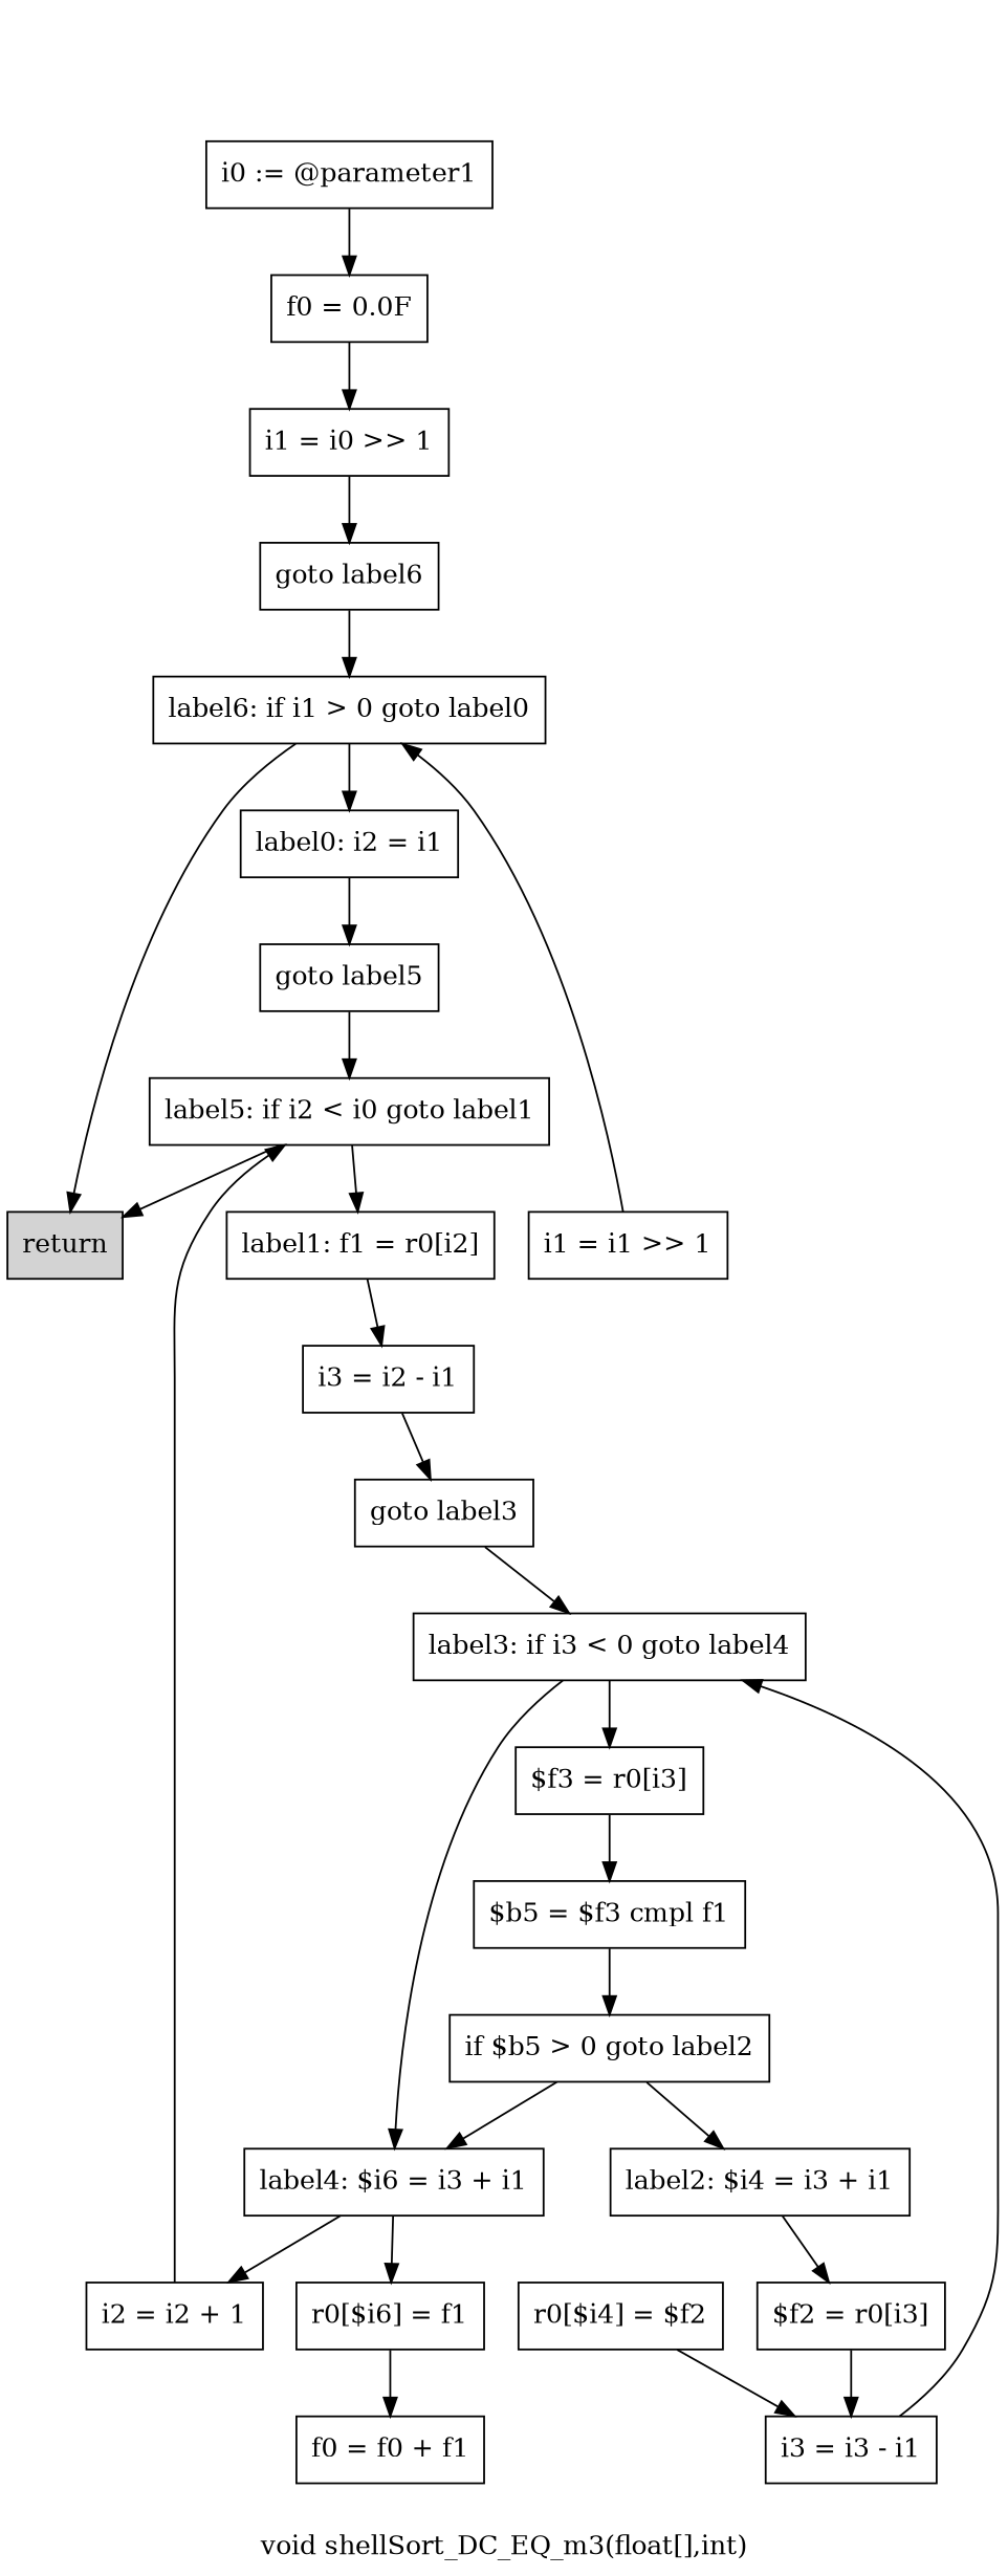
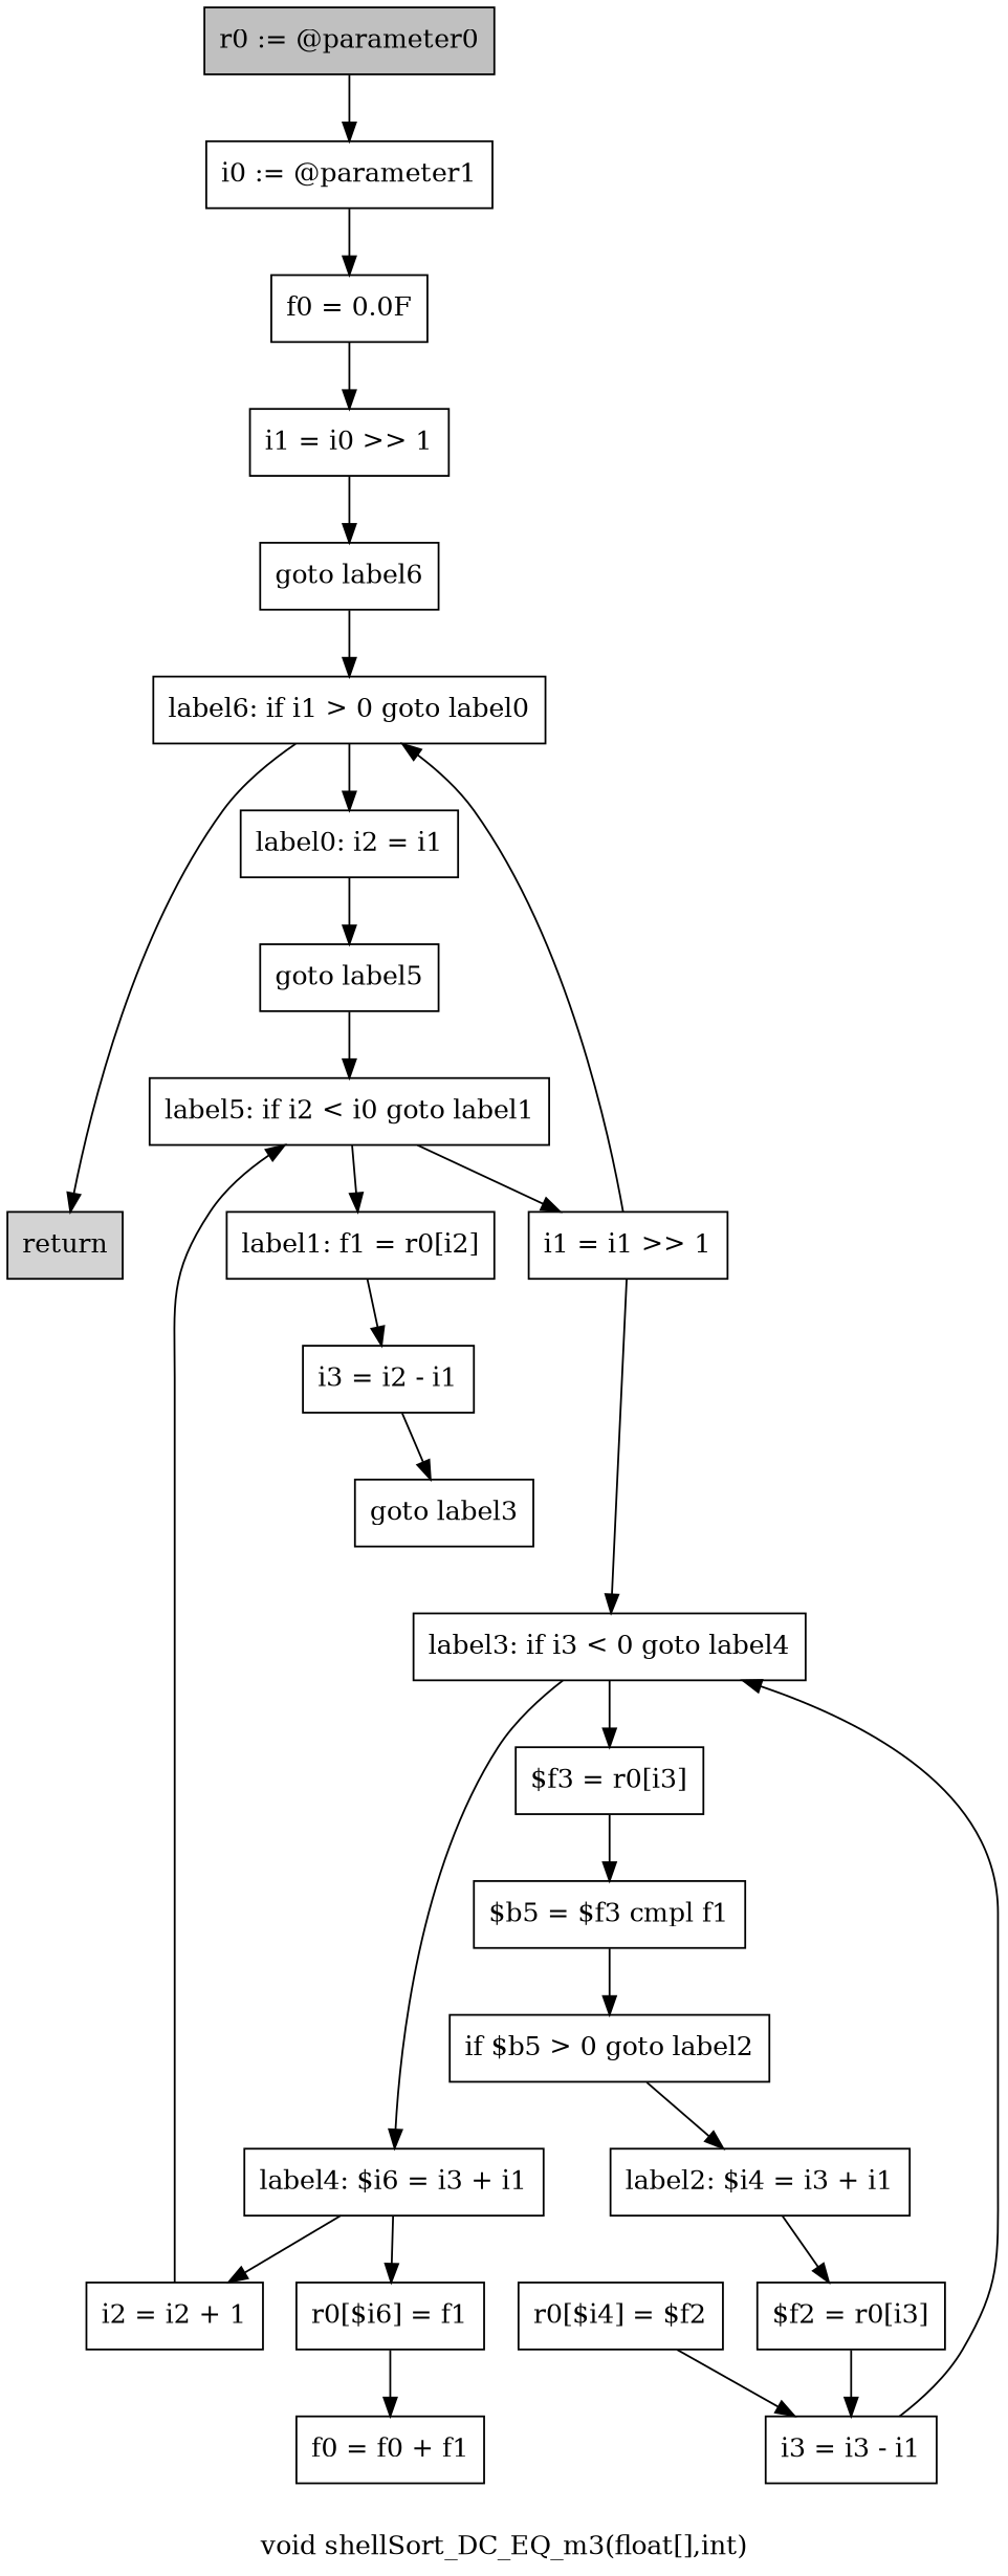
  digraph {
    label="void shellSort_DC_EQ_m3(float[],int)"
    node [shape=box]
+   n1 [fillcolor=gray label="r0 := @parameter0" style=filled]
    n2 [label="i0 := @parameter1"]
    n3 [label="f0 = 0.0F"]
    n4 [label="i1 = i0 >> 1"]
    n5 [label="goto label6"]
    n6 [label="label6: if i1 > 0 goto label0"]
    n7 [label="label0: i2 = i1"]
    n8 [fillcolor=lightgray label=return style=filled]
    n9 [label="goto label5"]
    n10 [label="label5: if i2 < i0 goto label1"]
    n11 [label="label1: f1 = r0[i2]"]
    n12 [label="i1 = i1 >> 1"]
    n13 [label="i3 = i2 - i1"]
    n14 [label="goto label3"]
    n15 [label="label3: if i3 < 0 goto label4"]
    n16 [label="$f3 = r0[i3]"]
    n17 [label="label4: $i6 = i3 + i1"]
    n18 [label="$b5 = $f3 cmpl f1"]
    n19 [label="r0[$i6] = f1"]
    n20 [label="i2 = i2 + 1"]
    n21 [label="label2: $i4 = i3 + i1"]
    n22 [label="$f2 = r0[i3]"]
    n23 [label="i3 = i3 - i1"]
    n24 [label="r0[$i4] = $f2"]
    n25 [label="if $b5 > 0 goto label2"]
    n26 [label="f0 = f0 + f1"]
+   n1 -> n2
    n2 -> n3
    n3 -> n4
    n4 -> n5
    n5 -> n6
    n6 -> n7
    n6 -> n8
    n7 -> n9
    n9 -> n10
    n10 -> n11
-   n10 -> n8
+   n10 -> n12
    n11 -> n13
    n12 -> n6
    n13 -> n14
-   n14 -> n15
+   n12 -> n15
    n15 -> n16
    n15 -> n17
    n16 -> n18
    n17 -> n19
    n17 -> n20
    n18 -> n25
    n19 -> n26
    n20 -> n10
    n21 -> n22
    n22 -> n23
    n23 -> n15
    n24 -> n23
-   n25 -> n17
    n25 -> n21
  }
